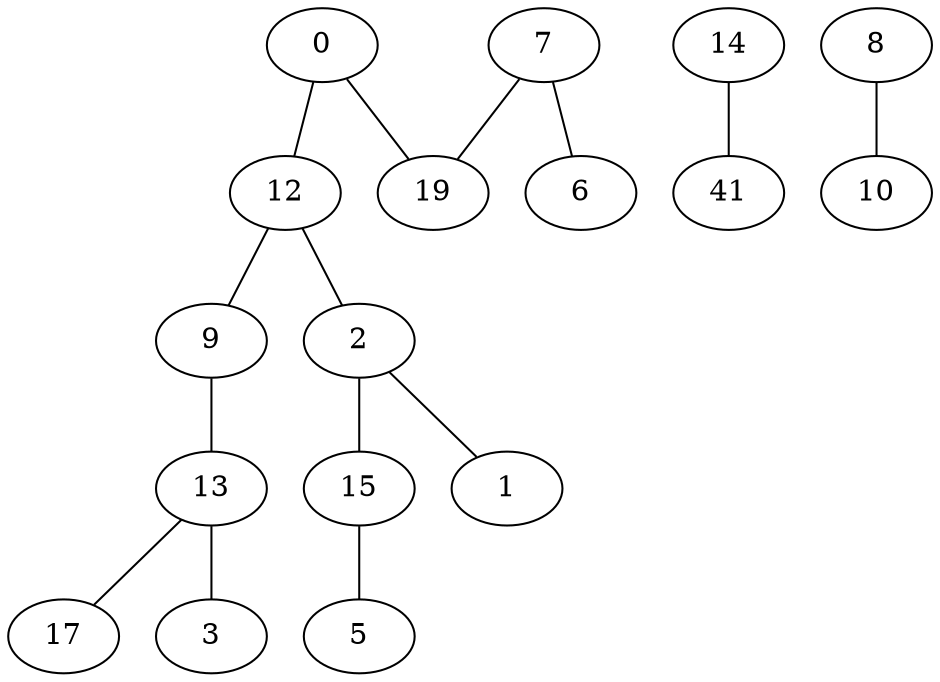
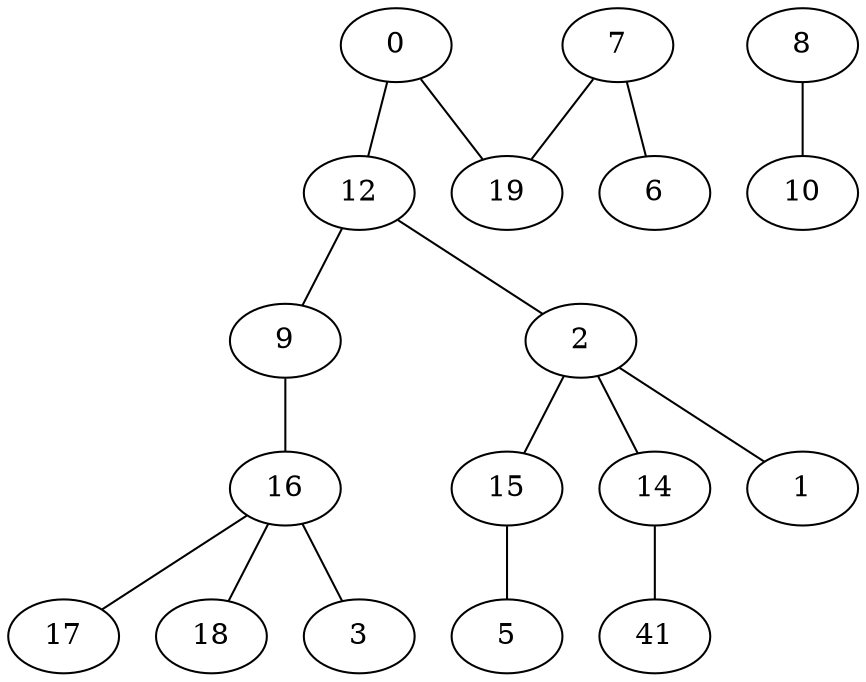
  graph {
    0 [Label="0 (0.00)"]
    12 [Label="12 (1.88)"]
    19 [Label="19 (3.72)"]
    9 [Label="9 (5.78)"]
    2 [Label="2 (6.92)"]
    7 [Label="7 (2.93)"]
    6 [Label="6 (3.56)"]
-   13 [Label="13 (6.59)"]
+   13 [Label="13 (6.59)" label=16]
    15 [Label="15 (7.46)"]
    14 [Label="14 (9.31)"]
    1 [Label="1 (10.40)"]
    17 [Label="17 (6.82)"]
+   18 [Label="18 (6.84)"]
    3 [Label="3 (10.59)"]
    5 [Label="5 (9.35)"]
    n16 [Label="11 (13.93)" label=41]
    8 [Label="8 (8.17)"]
    10 [Label="10 (9.15)"]
    0 -- 12 [Label=1.88]
    0 -- 19 [Label=2.93]
    12 -- 9 [Label=3.90]
    12 -- 2 [Label=5.04]
    9 -- 13 [Label=0.82]
    2 -- 15 [Label=0.54]
+   2 -- 14 [Label=2.40]
    2 -- 1 [Label=3.48]
    7 -- 19 [Label=0.79]
    7 -- 6 [Label=0.63]
    13 -- 17 [Label=0.23]
+   13 -- 18 [Label=0.25]
    13 -- 3 [Label=4.00]
    15 -- 5 [Label=1.89]
    14 -- n16 [Label=4.62]
    8 -- 10 [Label=0.99]
  }
